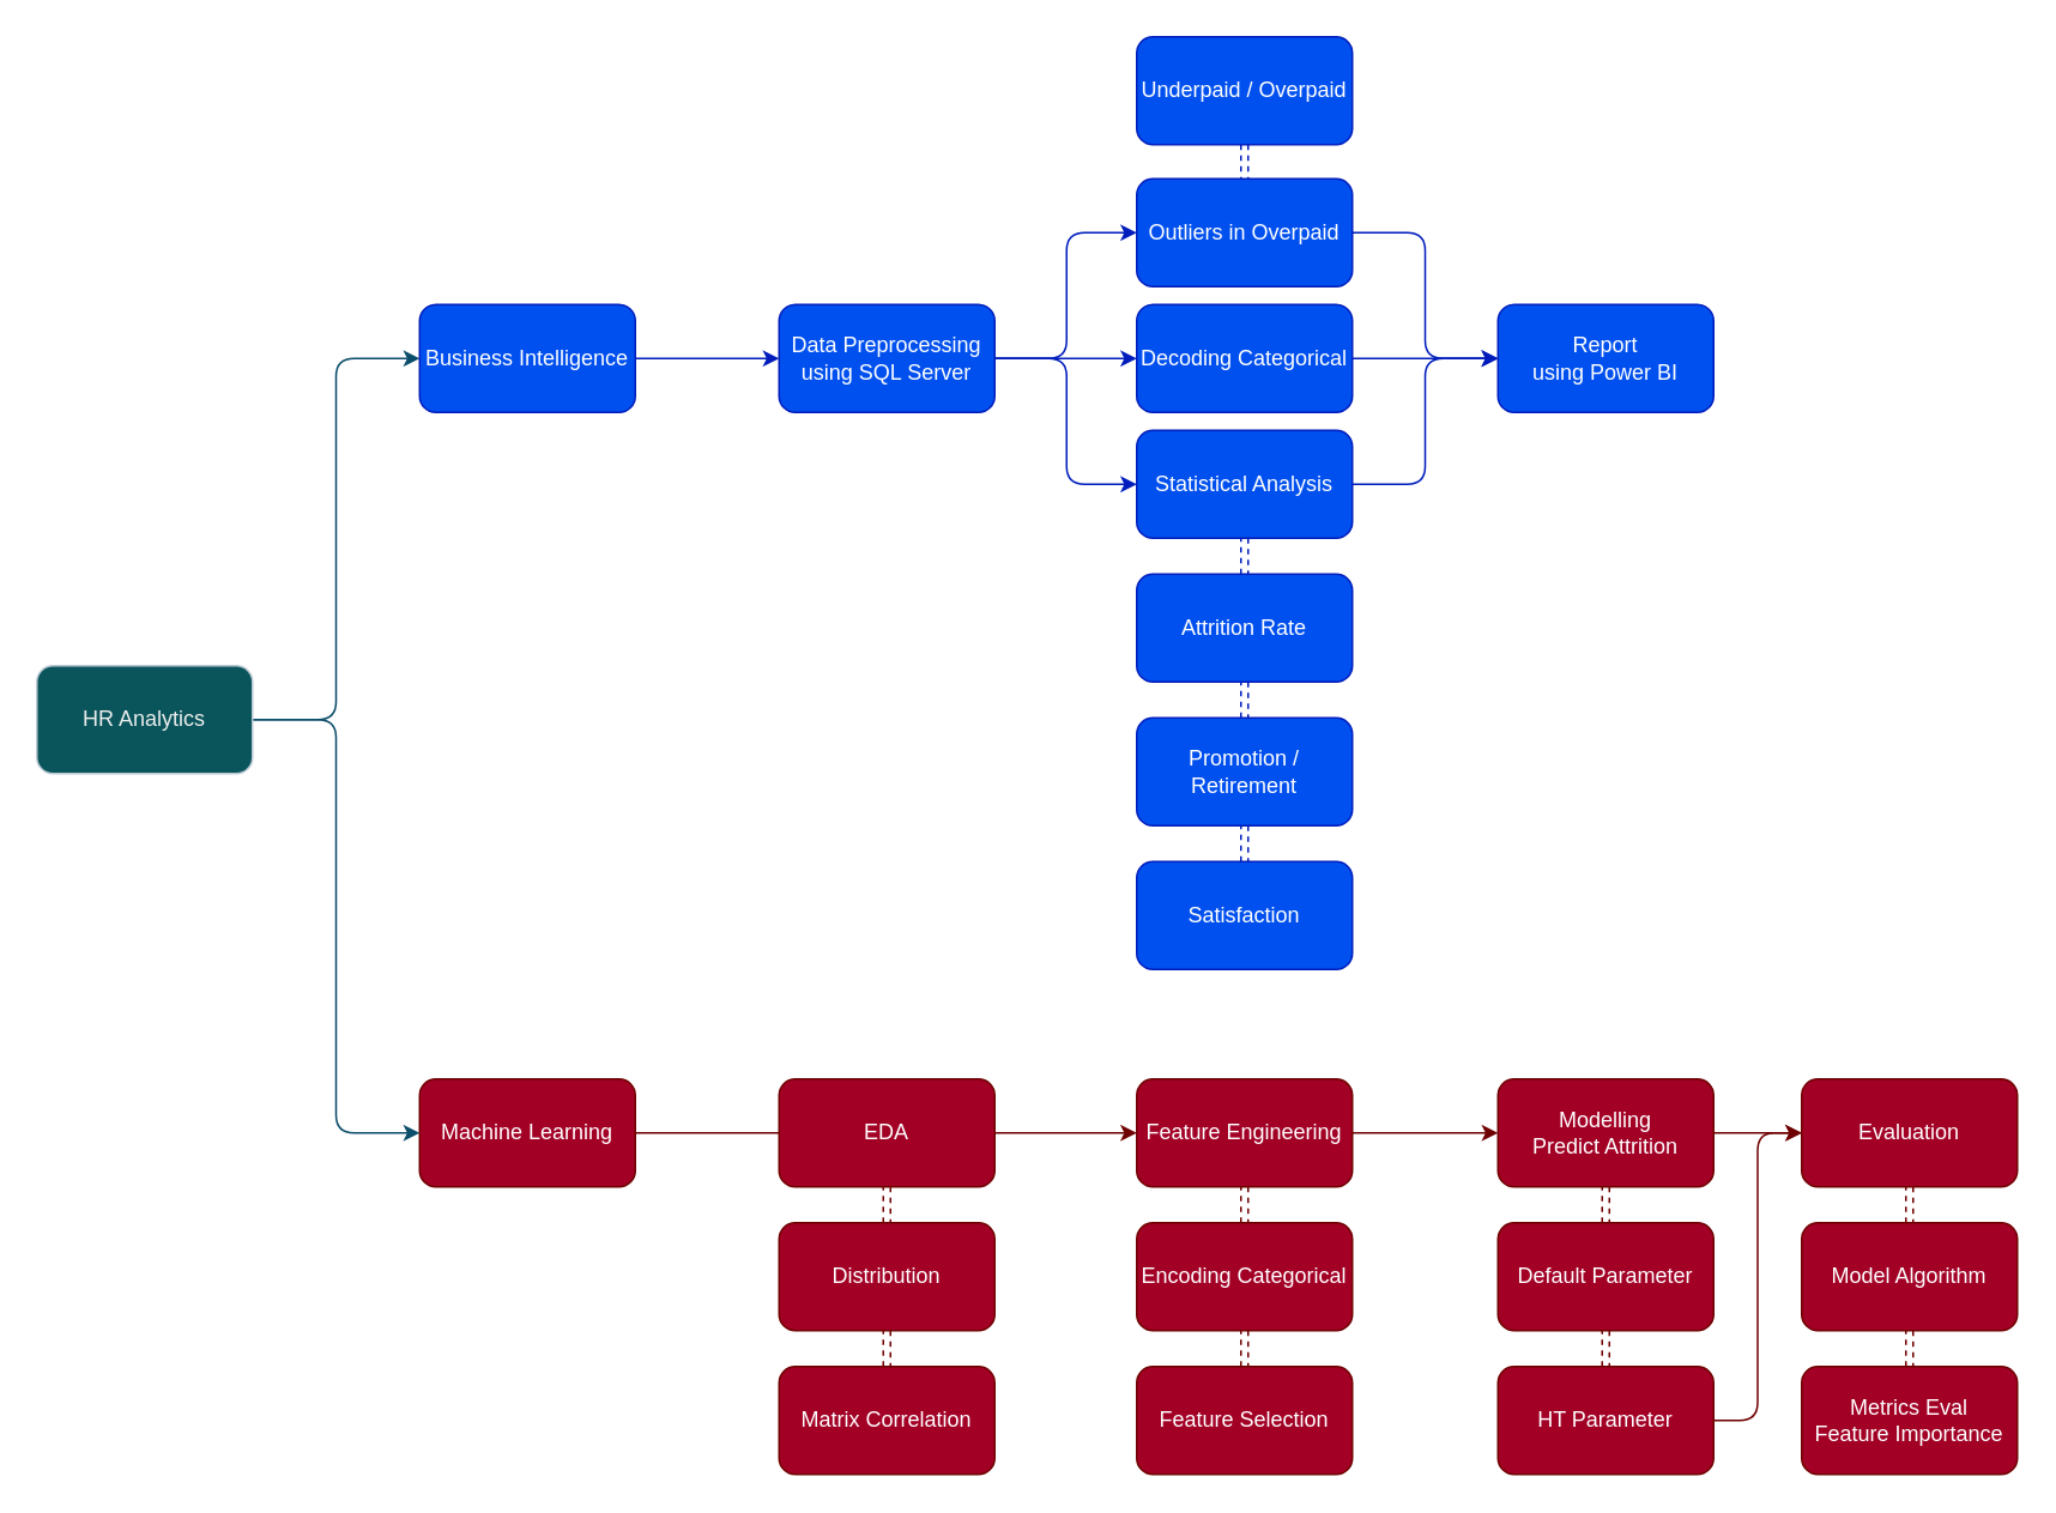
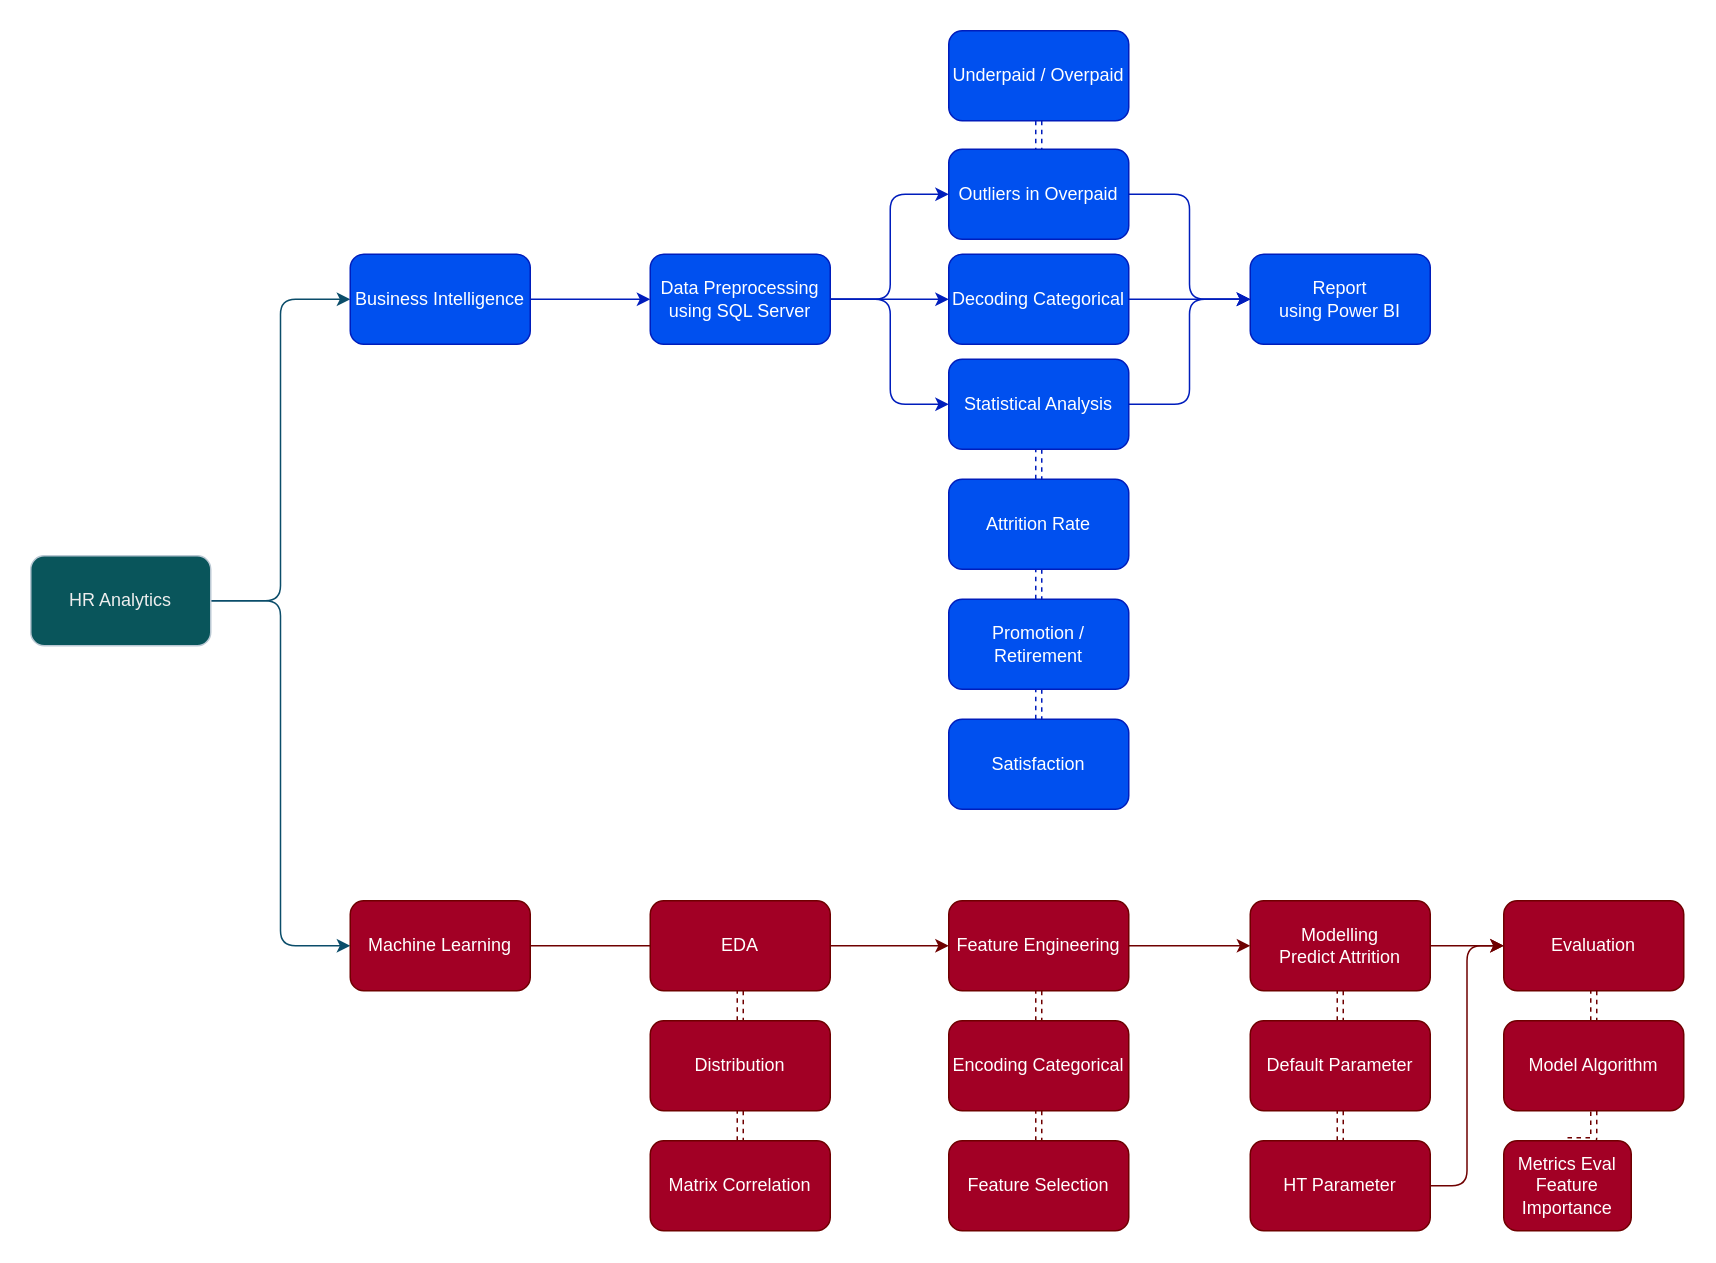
  <mxCell id="0" />
  <mxCell id="1" parent="0" />
  <mxCell id="2" style="edgeStyle=orthogonalEdgeStyle;rounded=1;orthogonalLoop=1;jettySize=auto;html=1;entryX=0;entryY=0.5;entryDx=0;entryDy=0;labelBackgroundColor=none;strokeColor=#0B4D6A;fontColor=default;" edge="1" parent="1" source="4" target="6"><mxGeometry relative="1" as="geometry" /></mxCell>
  <mxCell id="3" style="edgeStyle=orthogonalEdgeStyle;rounded=1;orthogonalLoop=1;jettySize=auto;html=1;entryX=0;entryY=0.5;entryDx=0;entryDy=0;labelBackgroundColor=none;strokeColor=#0B4D6A;fontColor=default;" edge="1" parent="1" source="4" target="8"><mxGeometry relative="1" as="geometry" /></mxCell>
  <mxCell id="4" value="HR Analytics" style="rounded=1;whiteSpace=wrap;html=1;labelBackgroundColor=none;fillColor=#09555B;strokeColor=#BAC8D3;fontColor=#EEEEEE;" vertex="1" parent="1"><mxGeometry x="20" y="370" width="120" height="60" as="geometry" /></mxCell>
  <mxCell id="5" style="edgeStyle=orthogonalEdgeStyle;rounded=1;orthogonalLoop=1;jettySize=auto;html=1;entryX=0;entryY=0.5;entryDx=0;entryDy=0;labelBackgroundColor=none;strokeColor=#001DBC;fontColor=default;fillColor=#0050ef;" edge="1" parent="1" source="6" target="13"><mxGeometry relative="1" as="geometry"><mxPoint x="333" y="199" as="targetPoint" /></mxGeometry></mxCell>
  <mxCell id="6" value="Business Intelligence" style="whiteSpace=wrap;html=1;rounded=1;labelBackgroundColor=none;fillColor=#0050ef;strokeColor=#001DBC;fontColor=#ffffff;" vertex="1" parent="1"><mxGeometry x="233" y="169" width="120" height="60" as="geometry" /></mxCell>
  <mxCell id="7" value="" style="edgeStyle=orthogonalEdgeStyle;rounded=1;orthogonalLoop=1;jettySize=auto;html=1;labelBackgroundColor=none;strokeColor=#6F0000;fontColor=default;fillColor=#a20025;endArrow=none;" edge="1" parent="1" source="8" target="30"><mxGeometry relative="1" as="geometry" /></mxCell>
  <mxCell id="8" value="Machine Learning" style="whiteSpace=wrap;html=1;rounded=1;labelBackgroundColor=none;fillColor=#a20025;strokeColor=#6F0000;fontColor=#ffffff;" vertex="1" parent="1"><mxGeometry x="233" y="600" width="120" height="60" as="geometry" /></mxCell>
  <mxCell id="9" value="Report&lt;br&gt;using Power BI" style="whiteSpace=wrap;html=1;rounded=1;labelBackgroundColor=none;fillColor=#0050ef;strokeColor=#001DBC;fontColor=#ffffff;" vertex="1" parent="1"><mxGeometry x="833" y="169" width="120" height="60" as="geometry" /></mxCell>
  <mxCell id="10" style="edgeStyle=orthogonalEdgeStyle;rounded=1;orthogonalLoop=1;jettySize=auto;html=1;entryX=0;entryY=0.5;entryDx=0;entryDy=0;labelBackgroundColor=none;strokeColor=#001DBC;fontColor=default;fillColor=#0050ef;" edge="1" parent="1" source="13" target="18"><mxGeometry relative="1" as="geometry" /></mxCell>
  <mxCell id="11" style="edgeStyle=orthogonalEdgeStyle;rounded=1;orthogonalLoop=1;jettySize=auto;html=1;entryX=0;entryY=0.5;entryDx=0;entryDy=0;labelBackgroundColor=none;strokeColor=#001DBC;fontColor=default;fillColor=#0050ef;" edge="1" parent="1" source="13" target="26"><mxGeometry relative="1" as="geometry"><Array as="points"><mxPoint x="593" y="199" /><mxPoint x="593" y="269" /></Array></mxGeometry></mxCell>
  <mxCell id="12" style="edgeStyle=orthogonalEdgeStyle;rounded=1;orthogonalLoop=1;jettySize=auto;html=1;entryX=0;entryY=0.5;entryDx=0;entryDy=0;labelBackgroundColor=none;strokeColor=#001DBC;fontColor=default;fillColor=#0050ef;" edge="1" parent="1" source="13" target="16"><mxGeometry relative="1" as="geometry"><Array as="points"><mxPoint x="593" y="199" /><mxPoint x="593" y="129" /></Array></mxGeometry></mxCell>
  <mxCell id="13" value="Data Preprocessing&lt;br&gt;using SQL Server" style="whiteSpace=wrap;html=1;rounded=1;labelBackgroundColor=none;fillColor=#0050ef;strokeColor=#001DBC;fontColor=#ffffff;" vertex="1" parent="1"><mxGeometry x="433" y="169" width="120" height="60" as="geometry" /></mxCell>
  <mxCell id="14" style="edgeStyle=orthogonalEdgeStyle;rounded=1;orthogonalLoop=1;jettySize=auto;html=1;exitX=1;exitY=0.5;exitDx=0;exitDy=0;entryX=0;entryY=0.5;entryDx=0;entryDy=0;labelBackgroundColor=none;strokeColor=#001DBC;fontColor=default;fillColor=#0050ef;" edge="1" parent="1" source="16" target="9"><mxGeometry relative="1" as="geometry" /></mxCell>
  <mxCell id="15" style="edgeStyle=orthogonalEdgeStyle;rounded=1;orthogonalLoop=1;jettySize=auto;html=1;entryX=0.5;entryY=1;entryDx=0;entryDy=0;shape=link;dashed=1;labelBackgroundColor=none;strokeColor=#001DBC;fontColor=default;fillColor=#0050ef;" edge="1" parent="1" source="16" target="27"><mxGeometry relative="1" as="geometry" /></mxCell>
  <mxCell id="16" value="Outliers in Overpaid" style="whiteSpace=wrap;html=1;rounded=1;labelBackgroundColor=none;fillColor=#0050ef;strokeColor=#001DBC;fontColor=#ffffff;" vertex="1" parent="1"><mxGeometry x="632" y="99" width="120" height="60" as="geometry" /></mxCell>
  <mxCell id="17" style="edgeStyle=orthogonalEdgeStyle;rounded=1;orthogonalLoop=1;jettySize=auto;html=1;entryX=0;entryY=0.5;entryDx=0;entryDy=0;labelBackgroundColor=none;strokeColor=#001DBC;fontColor=default;fillColor=#0050ef;" edge="1" parent="1" source="18" target="9"><mxGeometry relative="1" as="geometry" /></mxCell>
  <mxCell id="18" value="Decoding Categorical" style="whiteSpace=wrap;html=1;rounded=1;labelBackgroundColor=none;fillColor=#0050ef;strokeColor=#001DBC;fontColor=#ffffff;" vertex="1" parent="1"><mxGeometry x="632" y="169" width="120" height="60" as="geometry" /></mxCell>
  <mxCell id="19" style="edgeStyle=orthogonalEdgeStyle;rounded=1;orthogonalLoop=1;jettySize=auto;html=1;exitX=0.5;exitY=1;exitDx=0;exitDy=0;shape=link;dashed=1;labelBackgroundColor=none;strokeColor=#001DBC;fontColor=default;fillColor=#0050ef;" edge="1" parent="1" source="20" target="22"><mxGeometry relative="1" as="geometry" /></mxCell>
  <mxCell id="20" value="Attrition Rate" style="whiteSpace=wrap;html=1;rounded=1;labelBackgroundColor=none;fillColor=#0050ef;strokeColor=#001DBC;fontColor=#ffffff;" vertex="1" parent="1"><mxGeometry x="632" y="319" width="120" height="60" as="geometry" /></mxCell>
  <mxCell id="21" style="edgeStyle=orthogonalEdgeStyle;rounded=1;orthogonalLoop=1;jettySize=auto;html=1;shape=link;dashed=1;labelBackgroundColor=none;strokeColor=#001DBC;fontColor=default;fillColor=#0050ef;" edge="1" parent="1" source="22" target="23"><mxGeometry relative="1" as="geometry" /></mxCell>
  <mxCell id="22" value="Promotion / Retirement" style="whiteSpace=wrap;html=1;rounded=1;labelBackgroundColor=none;fillColor=#0050ef;strokeColor=#001DBC;fontColor=#ffffff;" vertex="1" parent="1"><mxGeometry x="632" y="399" width="120" height="60" as="geometry" /></mxCell>
  <mxCell id="23" value="Satisfaction" style="whiteSpace=wrap;html=1;rounded=1;labelBackgroundColor=none;fillColor=#0050ef;strokeColor=#001DBC;fontColor=#ffffff;" vertex="1" parent="1"><mxGeometry x="632" y="479" width="120" height="60" as="geometry" /></mxCell>
  <mxCell id="24" style="edgeStyle=orthogonalEdgeStyle;rounded=1;orthogonalLoop=1;jettySize=auto;html=1;entryX=0;entryY=0.5;entryDx=0;entryDy=0;labelBackgroundColor=none;strokeColor=#001DBC;fontColor=default;fillColor=#0050ef;" edge="1" parent="1" source="26" target="9"><mxGeometry relative="1" as="geometry" /></mxCell>
  <mxCell id="25" style="edgeStyle=orthogonalEdgeStyle;rounded=1;orthogonalLoop=1;jettySize=auto;html=1;shape=link;dashed=1;labelBackgroundColor=none;strokeColor=#001DBC;fontColor=default;fillColor=#0050ef;" edge="1" parent="1" source="26" target="20"><mxGeometry relative="1" as="geometry" /></mxCell>
  <mxCell id="26" value="Statistical Analysis" style="whiteSpace=wrap;html=1;rounded=1;labelBackgroundColor=none;fillColor=#0050ef;strokeColor=#001DBC;fontColor=#ffffff;" vertex="1" parent="1"><mxGeometry x="632" y="239" width="120" height="60" as="geometry" /></mxCell>
  <mxCell id="27" value="Underpaid / Overpaid" style="whiteSpace=wrap;html=1;rounded=1;labelBackgroundColor=none;fillColor=#0050ef;strokeColor=#001DBC;fontColor=#ffffff;" vertex="1" parent="1"><mxGeometry x="632" y="20" width="120" height="60" as="geometry" /></mxCell>
  <mxCell id="28" value="" style="edgeStyle=orthogonalEdgeStyle;rounded=1;orthogonalLoop=1;jettySize=auto;html=1;labelBackgroundColor=none;strokeColor=#6F0000;fontColor=default;fillColor=#a20025;" edge="1" parent="1" source="30" target="33"><mxGeometry relative="1" as="geometry" /></mxCell>
  <mxCell id="29" value="" style="edgeStyle=orthogonalEdgeStyle;rounded=1;orthogonalLoop=1;jettySize=auto;html=1;shape=link;dashed=1;labelBackgroundColor=none;strokeColor=#6F0000;fontColor=default;fillColor=#a20025;" edge="1" parent="1" source="30" target="49"><mxGeometry relative="1" as="geometry" /></mxCell>
  <mxCell id="30" value="EDA" style="whiteSpace=wrap;html=1;rounded=1;labelBackgroundColor=none;fillColor=#a20025;strokeColor=#6F0000;fontColor=#ffffff;" vertex="1" parent="1"><mxGeometry x="433" y="600" width="120" height="60" as="geometry" /></mxCell>
  <mxCell id="31" value="" style="edgeStyle=orthogonalEdgeStyle;rounded=1;orthogonalLoop=1;jettySize=auto;html=1;shape=link;dashed=1;labelBackgroundColor=none;strokeColor=#6F0000;fontColor=default;fillColor=#a20025;" edge="1" parent="1" source="33" target="35"><mxGeometry relative="1" as="geometry" /></mxCell>
  <mxCell id="32" value="" style="edgeStyle=orthogonalEdgeStyle;rounded=1;orthogonalLoop=1;jettySize=auto;html=1;labelBackgroundColor=none;strokeColor=#6F0000;fontColor=default;fillColor=#a20025;" edge="1" parent="1" source="33" target="38"><mxGeometry relative="1" as="geometry" /></mxCell>
  <mxCell id="33" value="Feature Engineering" style="whiteSpace=wrap;html=1;rounded=1;labelBackgroundColor=none;fillColor=#a20025;strokeColor=#6F0000;fontColor=#ffffff;" vertex="1" parent="1"><mxGeometry x="632" y="600" width="120" height="60" as="geometry" /></mxCell>
  <mxCell id="34" value="" style="edgeStyle=orthogonalEdgeStyle;rounded=1;orthogonalLoop=1;jettySize=auto;html=1;shape=link;dashed=1;labelBackgroundColor=none;strokeColor=#6F0000;fontColor=default;fillColor=#a20025;" edge="1" parent="1" source="35" target="51"><mxGeometry relative="1" as="geometry" /></mxCell>
  <mxCell id="35" value="Encoding Categorical" style="whiteSpace=wrap;html=1;rounded=1;labelBackgroundColor=none;fillColor=#a20025;strokeColor=#6F0000;fontColor=#ffffff;" vertex="1" parent="1"><mxGeometry x="632" y="680" width="120" height="60" as="geometry" /></mxCell>
  <mxCell id="36" value="" style="edgeStyle=orthogonalEdgeStyle;rounded=1;orthogonalLoop=1;jettySize=auto;html=1;shape=link;dashed=1;labelBackgroundColor=none;strokeColor=#6F0000;fontColor=default;fillColor=#a20025;" edge="1" parent="1" source="38" target="40"><mxGeometry relative="1" as="geometry" /></mxCell>
  <mxCell id="37" value="" style="edgeStyle=orthogonalEdgeStyle;rounded=1;orthogonalLoop=1;jettySize=auto;html=1;labelBackgroundColor=none;strokeColor=#6F0000;fontColor=default;fillColor=#a20025;" edge="1" parent="1" source="38" target="44"><mxGeometry relative="1" as="geometry" /></mxCell>
  <mxCell id="38" value="Modelling&lt;br&gt;Predict Attrition" style="whiteSpace=wrap;html=1;rounded=1;labelBackgroundColor=none;fillColor=#a20025;strokeColor=#6F0000;fontColor=#ffffff;" vertex="1" parent="1"><mxGeometry x="833" y="600" width="120" height="60" as="geometry" /></mxCell>
  <mxCell id="39" value="" style="edgeStyle=orthogonalEdgeStyle;rounded=1;orthogonalLoop=1;jettySize=auto;html=1;shape=link;dashed=1;labelBackgroundColor=none;strokeColor=#6F0000;fontColor=default;fillColor=#a20025;" edge="1" parent="1" source="40" target="42"><mxGeometry relative="1" as="geometry" /></mxCell>
  <mxCell id="40" value="Default Parameter" style="whiteSpace=wrap;html=1;rounded=1;labelBackgroundColor=none;fillColor=#a20025;strokeColor=#6F0000;fontColor=#ffffff;" vertex="1" parent="1"><mxGeometry x="833" y="680" width="120" height="60" as="geometry" /></mxCell>
  <mxCell id="41" style="edgeStyle=orthogonalEdgeStyle;rounded=1;orthogonalLoop=1;jettySize=auto;html=1;entryX=0;entryY=0.5;entryDx=0;entryDy=0;labelBackgroundColor=none;strokeColor=#6F0000;fontColor=default;fillColor=#a20025;" edge="1" parent="1" source="42" target="44"><mxGeometry relative="1" as="geometry" /></mxCell>
  <mxCell id="42" value="HT Parameter" style="whiteSpace=wrap;html=1;rounded=1;labelBackgroundColor=none;fillColor=#a20025;strokeColor=#6F0000;fontColor=#ffffff;" vertex="1" parent="1"><mxGeometry x="833" y="760" width="120" height="60" as="geometry" /></mxCell>
  <mxCell id="43" value="" style="edgeStyle=orthogonalEdgeStyle;rounded=1;orthogonalLoop=1;jettySize=auto;html=1;dashed=1;shape=link;labelBackgroundColor=none;strokeColor=#6F0000;fontColor=default;fillColor=#a20025;" edge="1" parent="1" source="44" target="46"><mxGeometry relative="1" as="geometry" /></mxCell>
  <mxCell id="44" value="Evaluation" style="whiteSpace=wrap;html=1;rounded=1;labelBackgroundColor=none;fillColor=#a20025;strokeColor=#6F0000;fontColor=#ffffff;" vertex="1" parent="1"><mxGeometry x="1002" y="600" width="120" height="60" as="geometry" /></mxCell>
  <mxCell id="45" value="" style="edgeStyle=orthogonalEdgeStyle;rounded=1;orthogonalLoop=1;jettySize=auto;html=1;dashed=1;shape=link;labelBackgroundColor=none;strokeColor=#6F0000;fontColor=default;fillColor=#a20025;" edge="1" parent="1" source="46" target="47"><mxGeometry relative="1" as="geometry" /></mxCell>
  <mxCell id="46" value="Model Algorithm" style="whiteSpace=wrap;html=1;rounded=1;labelBackgroundColor=none;fillColor=#a20025;strokeColor=#6F0000;fontColor=#ffffff;" vertex="1" parent="1"><mxGeometry x="1002" y="680" width="120" height="60" as="geometry" /></mxCell>
- <mxCell id="47" value="Metrics Eval&lt;br&gt;Feature Importance" style="whiteSpace=wrap;html=1;rounded=1;labelBackgroundColor=none;fillColor=#a20025;strokeColor=#6F0000;fontColor=#ffffff;" vertex="1" parent="1"><mxGeometry x="1002" y="760" width="120" height="60" as="geometry" /></mxCell>
+ <mxCell id="47" value="Metrics Eval&lt;br&gt;Feature Importance" style="whiteSpace=wrap;html=1;rounded=1;labelBackgroundColor=none;fillColor=#a20025;strokeColor=#6F0000;fontColor=#ffffff;" vertex="1" parent="1"><mxGeometry x="1002" y="760" width="85" height="60" as="geometry" /></mxCell>
  <mxCell id="48" value="" style="edgeStyle=orthogonalEdgeStyle;rounded=1;orthogonalLoop=1;jettySize=auto;html=1;shape=link;dashed=1;labelBackgroundColor=none;strokeColor=#6F0000;fontColor=default;fillColor=#a20025;" edge="1" parent="1" source="49" target="50"><mxGeometry relative="1" as="geometry" /></mxCell>
  <mxCell id="49" value="Distribution" style="whiteSpace=wrap;html=1;rounded=1;labelBackgroundColor=none;fillColor=#a20025;strokeColor=#6F0000;fontColor=#ffffff;" vertex="1" parent="1"><mxGeometry x="433" y="680" width="120" height="60" as="geometry" /></mxCell>
  <mxCell id="50" value="Matrix Correlation" style="whiteSpace=wrap;html=1;rounded=1;labelBackgroundColor=none;fillColor=#a20025;strokeColor=#6F0000;fontColor=#ffffff;" vertex="1" parent="1"><mxGeometry x="433" y="760" width="120" height="60" as="geometry" /></mxCell>
  <mxCell id="51" value="Feature Selection" style="whiteSpace=wrap;html=1;rounded=1;labelBackgroundColor=none;fillColor=#a20025;strokeColor=#6F0000;fontColor=#ffffff;" vertex="1" parent="1"><mxGeometry x="632" y="760" width="120" height="60" as="geometry" /></mxCell>
